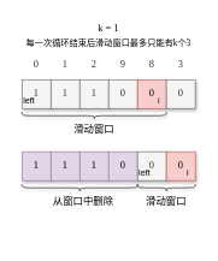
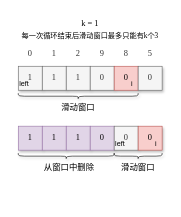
  <mxCell id="0" />
  <mxCell id="1" parent="0" />
  <mxCell id="2" value="&lt;font face=&quot;Comic Sans MS&quot; style=&quot;font-size: 14px&quot;&gt;0&lt;/font&gt;" style="rounded=0;whiteSpace=wrap;html=1;shadow=1;fillColor=#f5f5f5;fontColor=#333333;strokeColor=#666666;glass=0;opacity=0;" vertex="1" parent="1"><mxGeometry x="30" y="70" width="40" height="40" as="geometry" /></mxCell>
  <mxCell id="3" value="&lt;font face=&quot;Comic Sans MS&quot; style=&quot;font-size: 14px&quot;&gt;1&lt;/font&gt;" style="rounded=0;whiteSpace=wrap;html=1;shadow=1;fillColor=#f5f5f5;fontColor=#333333;strokeColor=#666666;glass=0;opacity=0;" vertex="1" parent="1"><mxGeometry x="70" y="70" width="40" height="40" as="geometry" /></mxCell>
  <mxCell id="4" value="&lt;font face=&quot;Comic Sans MS&quot; style=&quot;font-size: 14px&quot;&gt;2&lt;/font&gt;" style="rounded=0;whiteSpace=wrap;html=1;shadow=1;fillColor=#f5f5f5;fontColor=#333333;strokeColor=#666666;glass=0;opacity=0;" vertex="1" parent="1"><mxGeometry x="110" y="70" width="40" height="40" as="geometry" /></mxCell>
  <mxCell id="5" value="&lt;font face=&quot;Comic Sans MS&quot;&gt;&lt;span style=&quot;font-size: 14px&quot;&gt;9&lt;/span&gt;&lt;/font&gt;" style="rounded=0;whiteSpace=wrap;html=1;shadow=1;fillColor=#f5f5f5;fontColor=#333333;strokeColor=#666666;glass=0;opacity=0;" vertex="1" parent="1"><mxGeometry x="150" y="70" width="40" height="40" as="geometry" /></mxCell>
  <mxCell id="6" value="&lt;font face=&quot;Comic Sans MS&quot; style=&quot;font-size: 14px&quot;&gt;8&lt;/font&gt;" style="rounded=0;whiteSpace=wrap;html=1;shadow=1;fillColor=#f5f5f5;fontColor=#333333;strokeColor=#666666;glass=0;opacity=0;" vertex="1" parent="1"><mxGeometry x="190" y="70" width="40" height="40" as="geometry" /></mxCell>
- <mxCell id="7" value="&lt;font face=&quot;Comic Sans MS&quot; style=&quot;font-size: 14px&quot;&gt;3&lt;/font&gt;" style="rounded=0;whiteSpace=wrap;html=1;shadow=1;fillColor=#f5f5f5;fontColor=#333333;strokeColor=#666666;glass=0;opacity=0;" vertex="1" parent="1"><mxGeometry x="230" y="70" width="40" height="40" as="geometry" /></mxCell>
+ <mxCell id="7" value="&lt;font face=&quot;Comic Sans MS&quot; style=&quot;font-size: 14px&quot;&gt;5&lt;/font&gt;" style="rounded=0;whiteSpace=wrap;html=1;shadow=1;fillColor=#f5f5f5;fontColor=#333333;strokeColor=#666666;glass=0;opacity=0;" vertex="1" parent="1"><mxGeometry x="230" y="70" width="40" height="40" as="geometry" /></mxCell>
  <mxCell id="8" value="&lt;font face=&quot;Comic Sans MS&quot; style=&quot;font-size: 14px&quot;&gt;1&lt;/font&gt;" style="rounded=0;whiteSpace=wrap;html=1;shadow=1;fillColor=#f5f5f5;fontColor=#333333;strokeColor=#666666;glass=0;" vertex="1" parent="1"><mxGeometry x="30" y="110" width="40" height="40" as="geometry" /></mxCell>
  <mxCell id="9" value="&lt;font face=&quot;Comic Sans MS&quot; style=&quot;font-size: 14px&quot;&gt;1&lt;/font&gt;" style="rounded=0;whiteSpace=wrap;html=1;shadow=1;fillColor=#f5f5f5;fontColor=#333333;strokeColor=#666666;glass=0;" vertex="1" parent="1"><mxGeometry x="70" y="110" width="40" height="40" as="geometry" /></mxCell>
  <mxCell id="10" value="&lt;font face=&quot;Comic Sans MS&quot; style=&quot;font-size: 14px&quot;&gt;1&lt;/font&gt;" style="rounded=0;whiteSpace=wrap;html=1;shadow=1;fillColor=#f5f5f5;fontColor=#333333;strokeColor=#666666;glass=0;" vertex="1" parent="1"><mxGeometry x="110" y="110" width="40" height="40" as="geometry" /></mxCell>
  <mxCell id="11" value="&lt;font face=&quot;Comic Sans MS&quot; style=&quot;font-size: 14px&quot;&gt;0&lt;/font&gt;" style="rounded=0;whiteSpace=wrap;html=1;shadow=1;fillColor=#f5f5f5;strokeColor=#666666;glass=0;fontColor=#333333;" vertex="1" parent="1"><mxGeometry x="150" y="110" width="40" height="40" as="geometry" /></mxCell>
  <mxCell id="12" value="&lt;font face=&quot;Comic Sans MS&quot; style=&quot;font-size: 14px&quot;&gt;0&lt;/font&gt;" style="rounded=0;whiteSpace=wrap;html=1;shadow=1;fillColor=#f8cecc;strokeColor=#b85450;glass=0;" vertex="1" parent="1"><mxGeometry x="190" y="110" width="40" height="40" as="geometry" /></mxCell>
  <mxCell id="13" value="&lt;font face=&quot;Comic Sans MS&quot; style=&quot;font-size: 14px&quot;&gt;0&lt;/font&gt;" style="rounded=0;whiteSpace=wrap;html=1;shadow=1;fillColor=#f5f5f5;fontColor=#333333;strokeColor=#666666;glass=0;" vertex="1" parent="1"><mxGeometry x="230" y="110" width="40" height="40" as="geometry" /></mxCell>
  <mxCell id="14" value="k = 1" style="text;html=1;strokeColor=none;fillColor=none;align=center;verticalAlign=middle;whiteSpace=wrap;rounded=0;shadow=1;glass=0;fontFamily=Comic Sans MS;fontSize=14;opacity=0;" vertex="1" parent="1"><mxGeometry x="30" y="20" width="240" height="40" as="geometry" /></mxCell>
  <mxCell id="15" value="" style="shape=curlyBracket;whiteSpace=wrap;html=1;rounded=1;flipH=1;shadow=1;glass=0;fontFamily=Comic Sans MS;fontSize=14;rotation=90;" vertex="1" parent="1"><mxGeometry x="125" y="60" width="10" height="200" as="geometry" /></mxCell>
  <mxCell id="16" value="" style="shape=curlyBracket;whiteSpace=wrap;html=1;rounded=1;flipH=1;shadow=1;glass=0;fontFamily=Comic Sans MS;fontSize=14;rotation=90;" vertex="1" parent="1"><mxGeometry x="225" y="220" width="10" height="80" as="geometry" /></mxCell>
  <mxCell id="17" value="&lt;font style=&quot;font-size: 12px&quot;&gt;每一次循环结束后滑动窗口最多只能有k个3&lt;/font&gt;" style="text;html=1;strokeColor=none;fillColor=none;align=center;verticalAlign=middle;whiteSpace=wrap;rounded=0;shadow=1;glass=0;fontFamily=Comic Sans MS;fontSize=14;" vertex="1" parent="1"><mxGeometry x="20" y="40" width="260" height="40" as="geometry" /></mxCell>
  <mxCell id="18" value="滑动窗口" style="text;html=1;strokeColor=none;fillColor=none;align=center;verticalAlign=middle;whiteSpace=wrap;rounded=0;shadow=1;glass=0;fontFamily=Comic Sans MS;fontSize=14;" vertex="1" parent="1"><mxGeometry x="70" y="170" width="120" height="20" as="geometry" /></mxCell>
  <mxCell id="19" value="滑动窗口" style="text;html=1;strokeColor=none;fillColor=none;align=center;verticalAlign=middle;whiteSpace=wrap;rounded=0;shadow=1;glass=0;fontFamily=Comic Sans MS;fontSize=14;" vertex="1" parent="1"><mxGeometry x="200" y="270" width="60" height="20" as="geometry" /></mxCell>
  <mxCell id="20" value="从窗口中删除" style="text;html=1;strokeColor=none;fillColor=none;align=center;verticalAlign=middle;whiteSpace=wrap;rounded=0;shadow=1;glass=0;fontFamily=Comic Sans MS;fontSize=14;" vertex="1" parent="1"><mxGeometry x="70" y="265" width="90" height="30" as="geometry" /></mxCell>
  <mxCell id="21" value="&lt;font face=&quot;Comic Sans MS&quot; style=&quot;font-size: 14px&quot;&gt;1&lt;/font&gt;" style="rounded=0;whiteSpace=wrap;html=1;shadow=1;fillColor=#e1d5e7;strokeColor=#9673a6;glass=0;" vertex="1" parent="1"><mxGeometry x="30" y="210" width="40" height="40" as="geometry" /></mxCell>
  <mxCell id="22" value="&lt;font face=&quot;Comic Sans MS&quot; style=&quot;font-size: 14px&quot;&gt;1&lt;/font&gt;" style="rounded=0;whiteSpace=wrap;html=1;shadow=1;fillColor=#e1d5e7;strokeColor=#9673a6;glass=0;" vertex="1" parent="1"><mxGeometry x="70" y="210" width="40" height="40" as="geometry" /></mxCell>
  <mxCell id="23" value="&lt;font face=&quot;Comic Sans MS&quot; style=&quot;font-size: 14px&quot;&gt;1&lt;/font&gt;" style="rounded=0;whiteSpace=wrap;html=1;shadow=1;fillColor=#e1d5e7;strokeColor=#9673a6;glass=0;" vertex="1" parent="1"><mxGeometry x="110" y="210" width="40" height="40" as="geometry" /></mxCell>
  <mxCell id="24" value="&lt;font face=&quot;Comic Sans MS&quot; style=&quot;font-size: 14px&quot;&gt;0&lt;/font&gt;" style="rounded=0;whiteSpace=wrap;html=1;shadow=1;fillColor=#e1d5e7;strokeColor=#9673a6;glass=0;" vertex="1" parent="1"><mxGeometry x="150" y="210" width="40" height="40" as="geometry" /></mxCell>
  <mxCell id="25" value="&lt;font face=&quot;Comic Sans MS&quot; style=&quot;font-size: 14px&quot;&gt;0&lt;/font&gt;" style="rounded=0;whiteSpace=wrap;html=1;shadow=1;fillColor=#f5f5f5;strokeColor=#666666;glass=0;fontColor=#333333;" vertex="1" parent="1"><mxGeometry x="190" y="210" width="40" height="40" as="geometry" /></mxCell>
  <mxCell id="26" value="&lt;font face=&quot;Comic Sans MS&quot; style=&quot;font-size: 14px&quot;&gt;0&lt;/font&gt;" style="rounded=0;whiteSpace=wrap;html=1;shadow=1;fillColor=#f8cecc;strokeColor=#b85450;glass=0;" vertex="1" parent="1"><mxGeometry x="230" y="210" width="40" height="40" as="geometry" /></mxCell>
  <mxCell id="27" value="i" style="text;html=1;strokeColor=none;fillColor=none;align=center;verticalAlign=middle;whiteSpace=wrap;rounded=0;" vertex="1" parent="1"><mxGeometry x="210" y="130" width="20" height="20" as="geometry" /></mxCell>
  <mxCell id="28" value="i" style="text;html=1;strokeColor=none;fillColor=none;align=center;verticalAlign=middle;whiteSpace=wrap;rounded=0;" vertex="1" parent="1"><mxGeometry x="250" y="230" width="20" height="20" as="geometry" /></mxCell>
  <mxCell id="29" value="left" style="text;html=1;strokeColor=none;fillColor=none;align=center;verticalAlign=middle;whiteSpace=wrap;rounded=0;" vertex="1" parent="1"><mxGeometry x="30" y="130" width="20" height="20" as="geometry" /></mxCell>
  <mxCell id="30" value="left" style="text;html=1;strokeColor=none;fillColor=none;align=center;verticalAlign=middle;whiteSpace=wrap;rounded=0;" vertex="1" parent="1"><mxGeometry x="190" y="230" width="20" height="20" as="geometry" /></mxCell>
  <mxCell id="31" value="" style="shape=curlyBracket;whiteSpace=wrap;html=1;rounded=1;flipH=1;shadow=1;glass=0;fontFamily=Comic Sans MS;fontSize=14;rotation=90;" vertex="1" parent="1"><mxGeometry x="105" y="180" width="10" height="160" as="geometry" /></mxCell>
